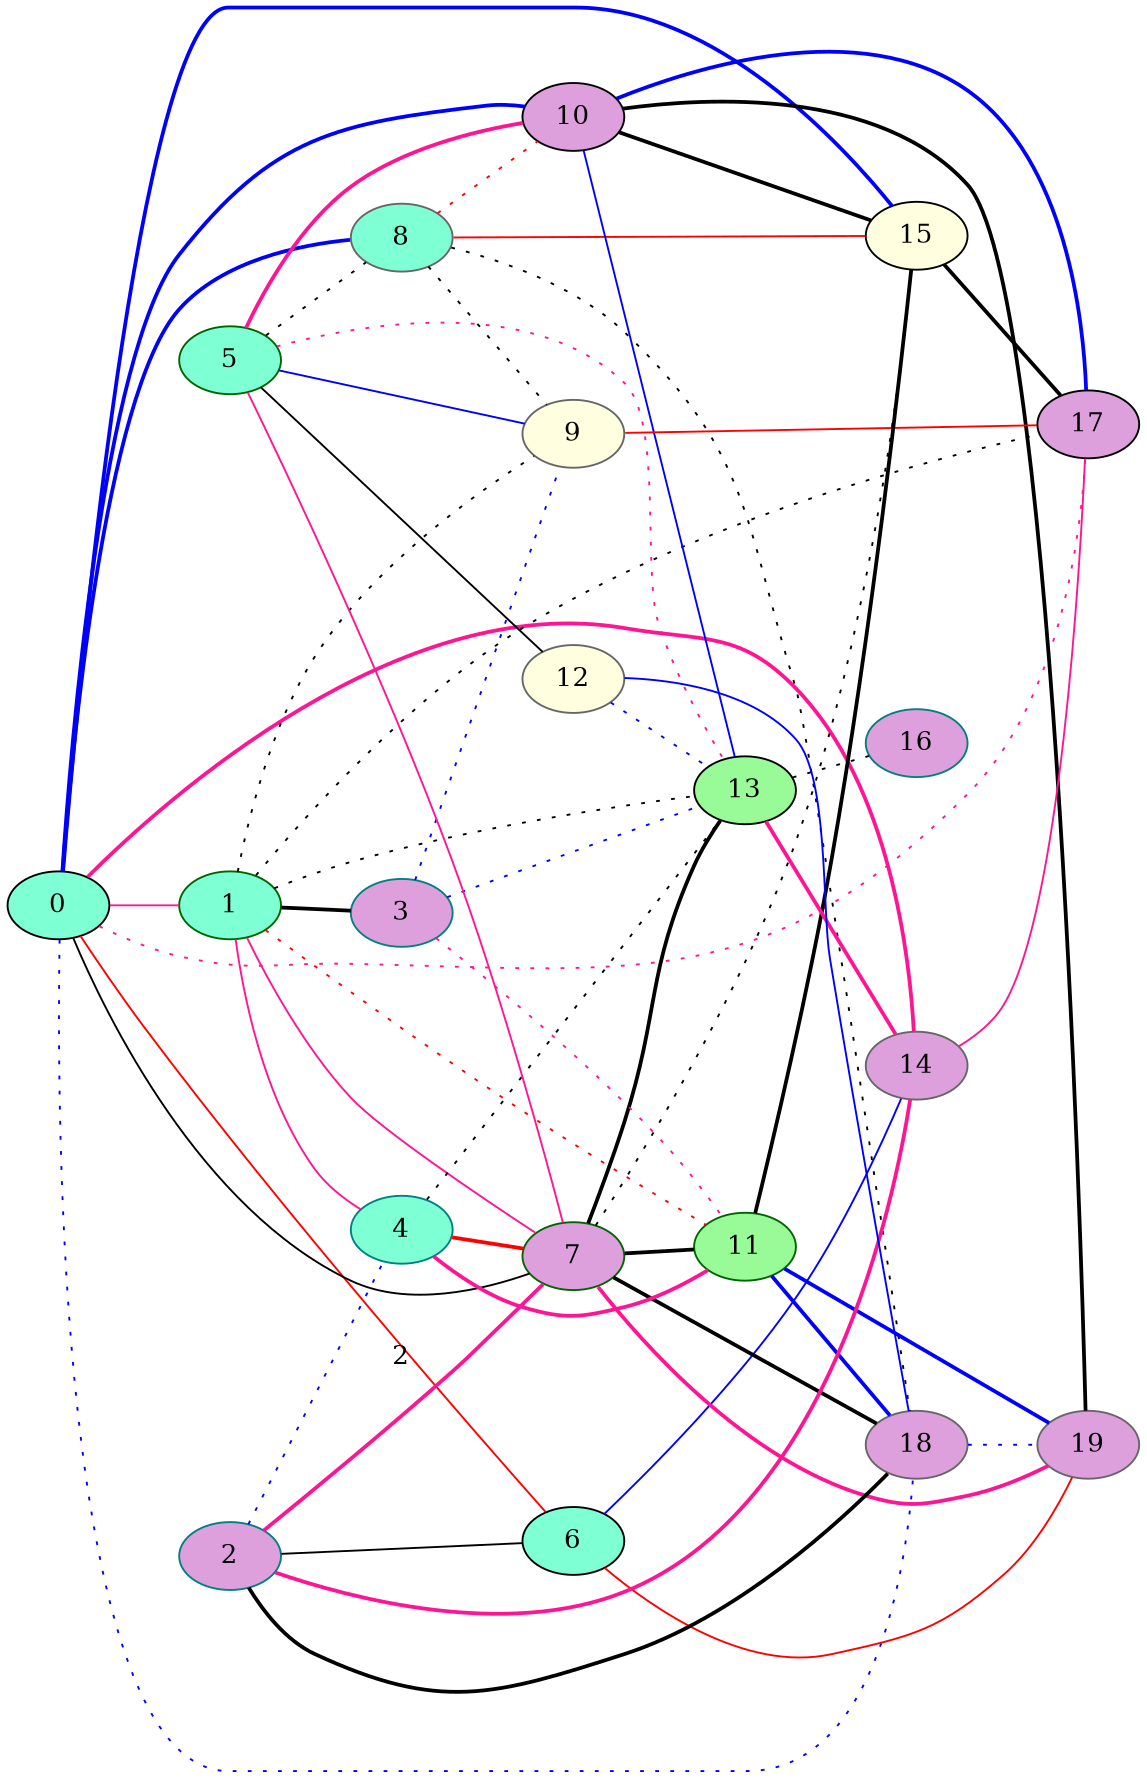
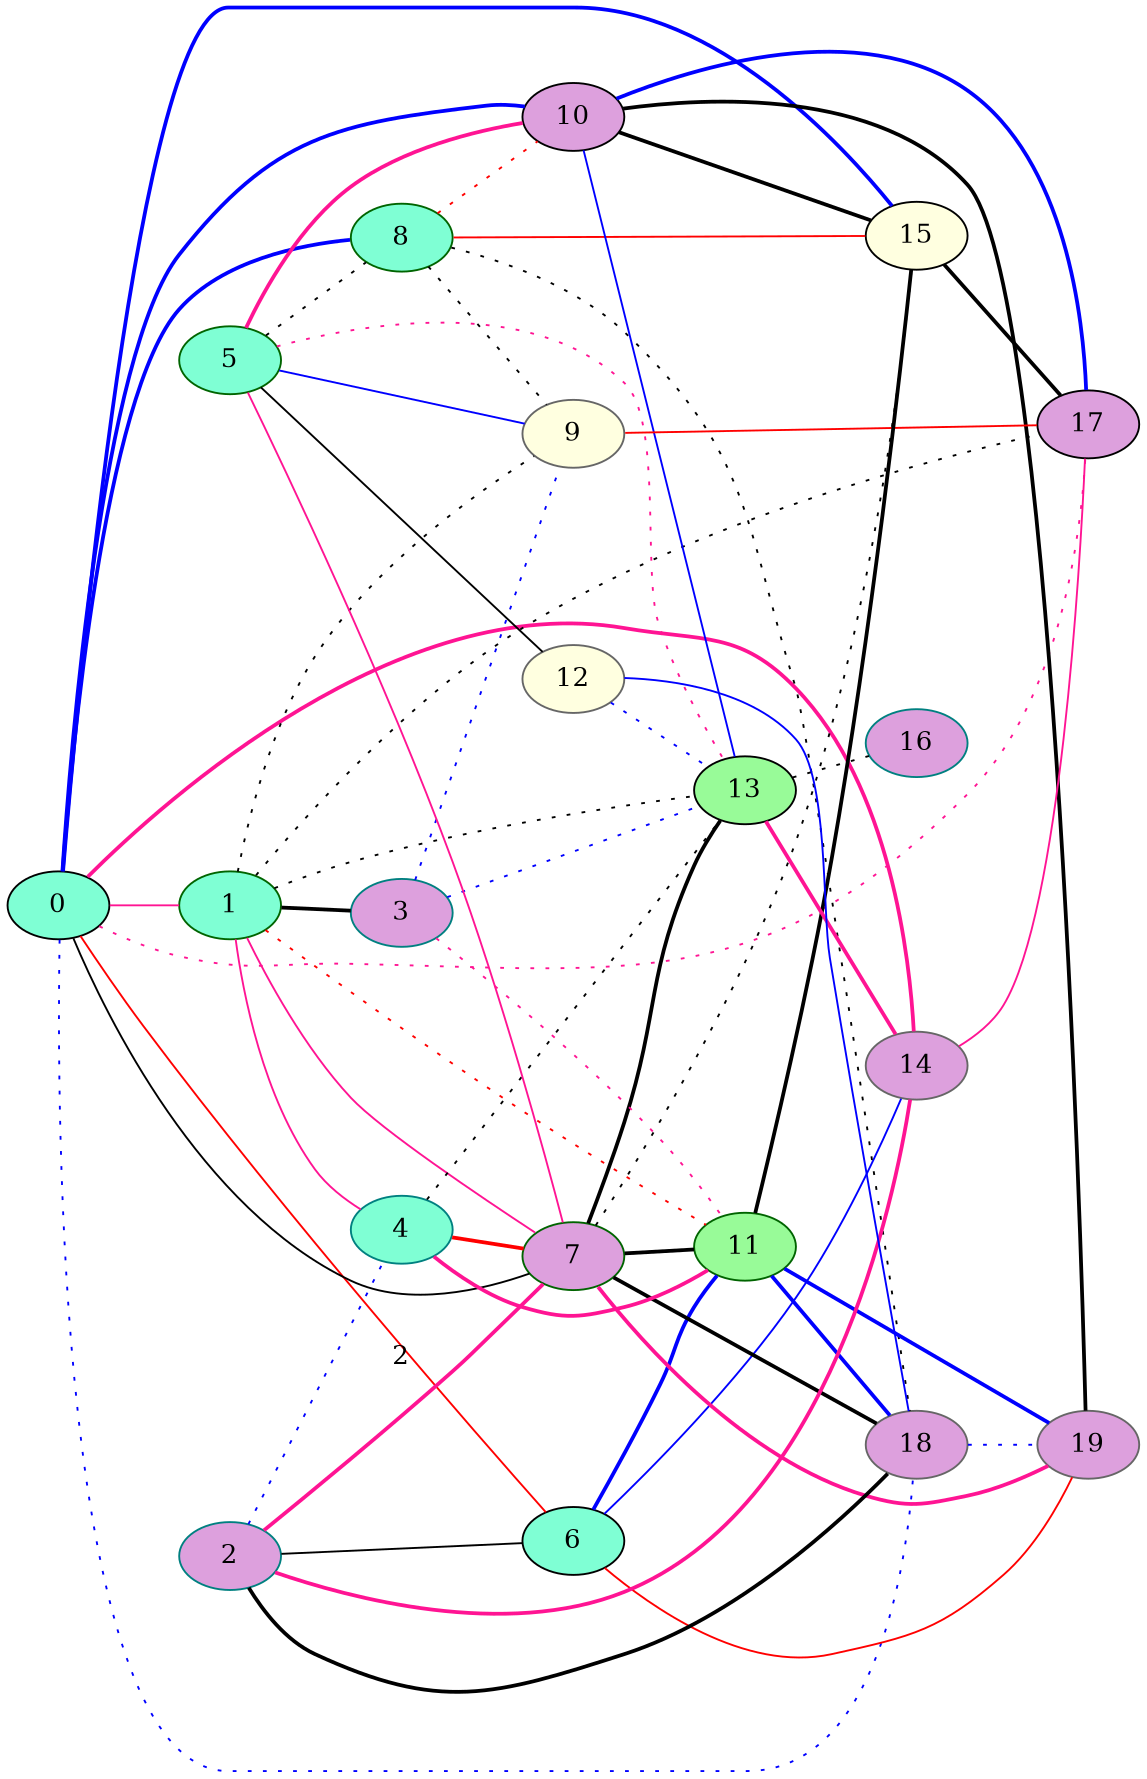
  graph {
    rankdir=LR
    node [color=black fillcolor=plum style=filled]
    edge [color=black style=bold]
    0 [fillcolor=aquamarine]
    1 [color=darkgreen fillcolor=aquamarine]
    6 [fillcolor=aquamarine]
    7 [color=darkgreen]
-   8 [color=gray40 fillcolor=aquamarine]
+   8 [color=darkgreen fillcolor=aquamarine]
    10
    14 [color=gray40]
    15 [fillcolor=lightyellow]
    17
    18 [color=gray40]
    3 [color=teal]
    4 [color=teal fillcolor=aquamarine]
    9 [color=gray40 fillcolor=lightyellow]
    11 [color=darkgreen fillcolor=palegreen]
    13 [fillcolor=palegreen]
    19 [color=gray40]
    16 [color=teal]
    2 [color=teal]
    5 [color=darkgreen fillcolor=aquamarine]
    12 [color=gray40 fillcolor=lightyellow]
    0 -- 1 [color=deeppink style=solid]
    0 -- 6 [color=red style=solid]
    0 -- 7 [style=solid]
    0 -- 8 [color=blue]
    0 -- 10 [color=blue]
    0 -- 14 [color=deeppink]
    0 -- 15 [color=blue]
    0 -- 17 [color=deeppink style=dotted]
    0 -- 18 [color=blue style=dotted]
    1 -- 7 [color=deeppink style=solid]
    1 -- 17 [style=dotted]
    1 -- 3
    1 -- 4 [color=deeppink style=solid]
    1 -- 9 [style=dotted]
    1 -- 11 [color=red style=dotted]
    1 -- 13 [style=dotted]
    6 -- 14 [color=blue style=solid]
+   6 -- 11 [color=blue]
    6 -- 19 [color=red style=solid]
    7 -- 15 [style=dotted]
    7 -- 18
    7 -- 11
    7 -- 13
    7 -- 19 [color=deeppink]
    8 -- 10 [color=red style=dotted]
    8 -- 15 [color=red style=solid]
    8 -- 18 [style=dotted]
    8 -- 9 [style=dotted]
    10 -- 15
    10 -- 17 [color=blue]
    10 -- 13 [color=blue style=solid]
    10 -- 19
    14 -- 17 [color=deeppink style=solid]
    15 -- 17
    18 -- 19 [color=blue style=dotted]
    3 -- 9 [color=blue style=dotted]
    3 -- 11 [color=deeppink style=dotted]
    3 -- 13 [color=blue style=dotted]
    4 -- 7 [color=red]
    4 -- 11 [color=deeppink]
    4 -- 13 [style=dotted]
    9 -- 17 [color=red style=solid]
    11 -- 15
    11 -- 18 [color=blue]
    11 -- 19 [color=blue]
    13 -- 14 [color=deeppink]
    13 -- 16 [style=dotted]
    2 -- 6 [style=solid]
    2 -- 7 [color=deeppink label=2]
    2 -- 14 [color=deeppink]
    2 -- 18
    2 -- 4 [color=blue style=dotted]
    5 -- 7 [color=deeppink style=solid]
    5 -- 8 [style=dotted]
    5 -- 10 [color=deeppink]
    5 -- 9 [color=blue style=solid]
    5 -- 13 [color=deeppink style=dotted]
    5 -- 12 [style=solid]
    12 -- 18 [color=blue style=solid]
    12 -- 13 [color=blue style=dotted]
  }
